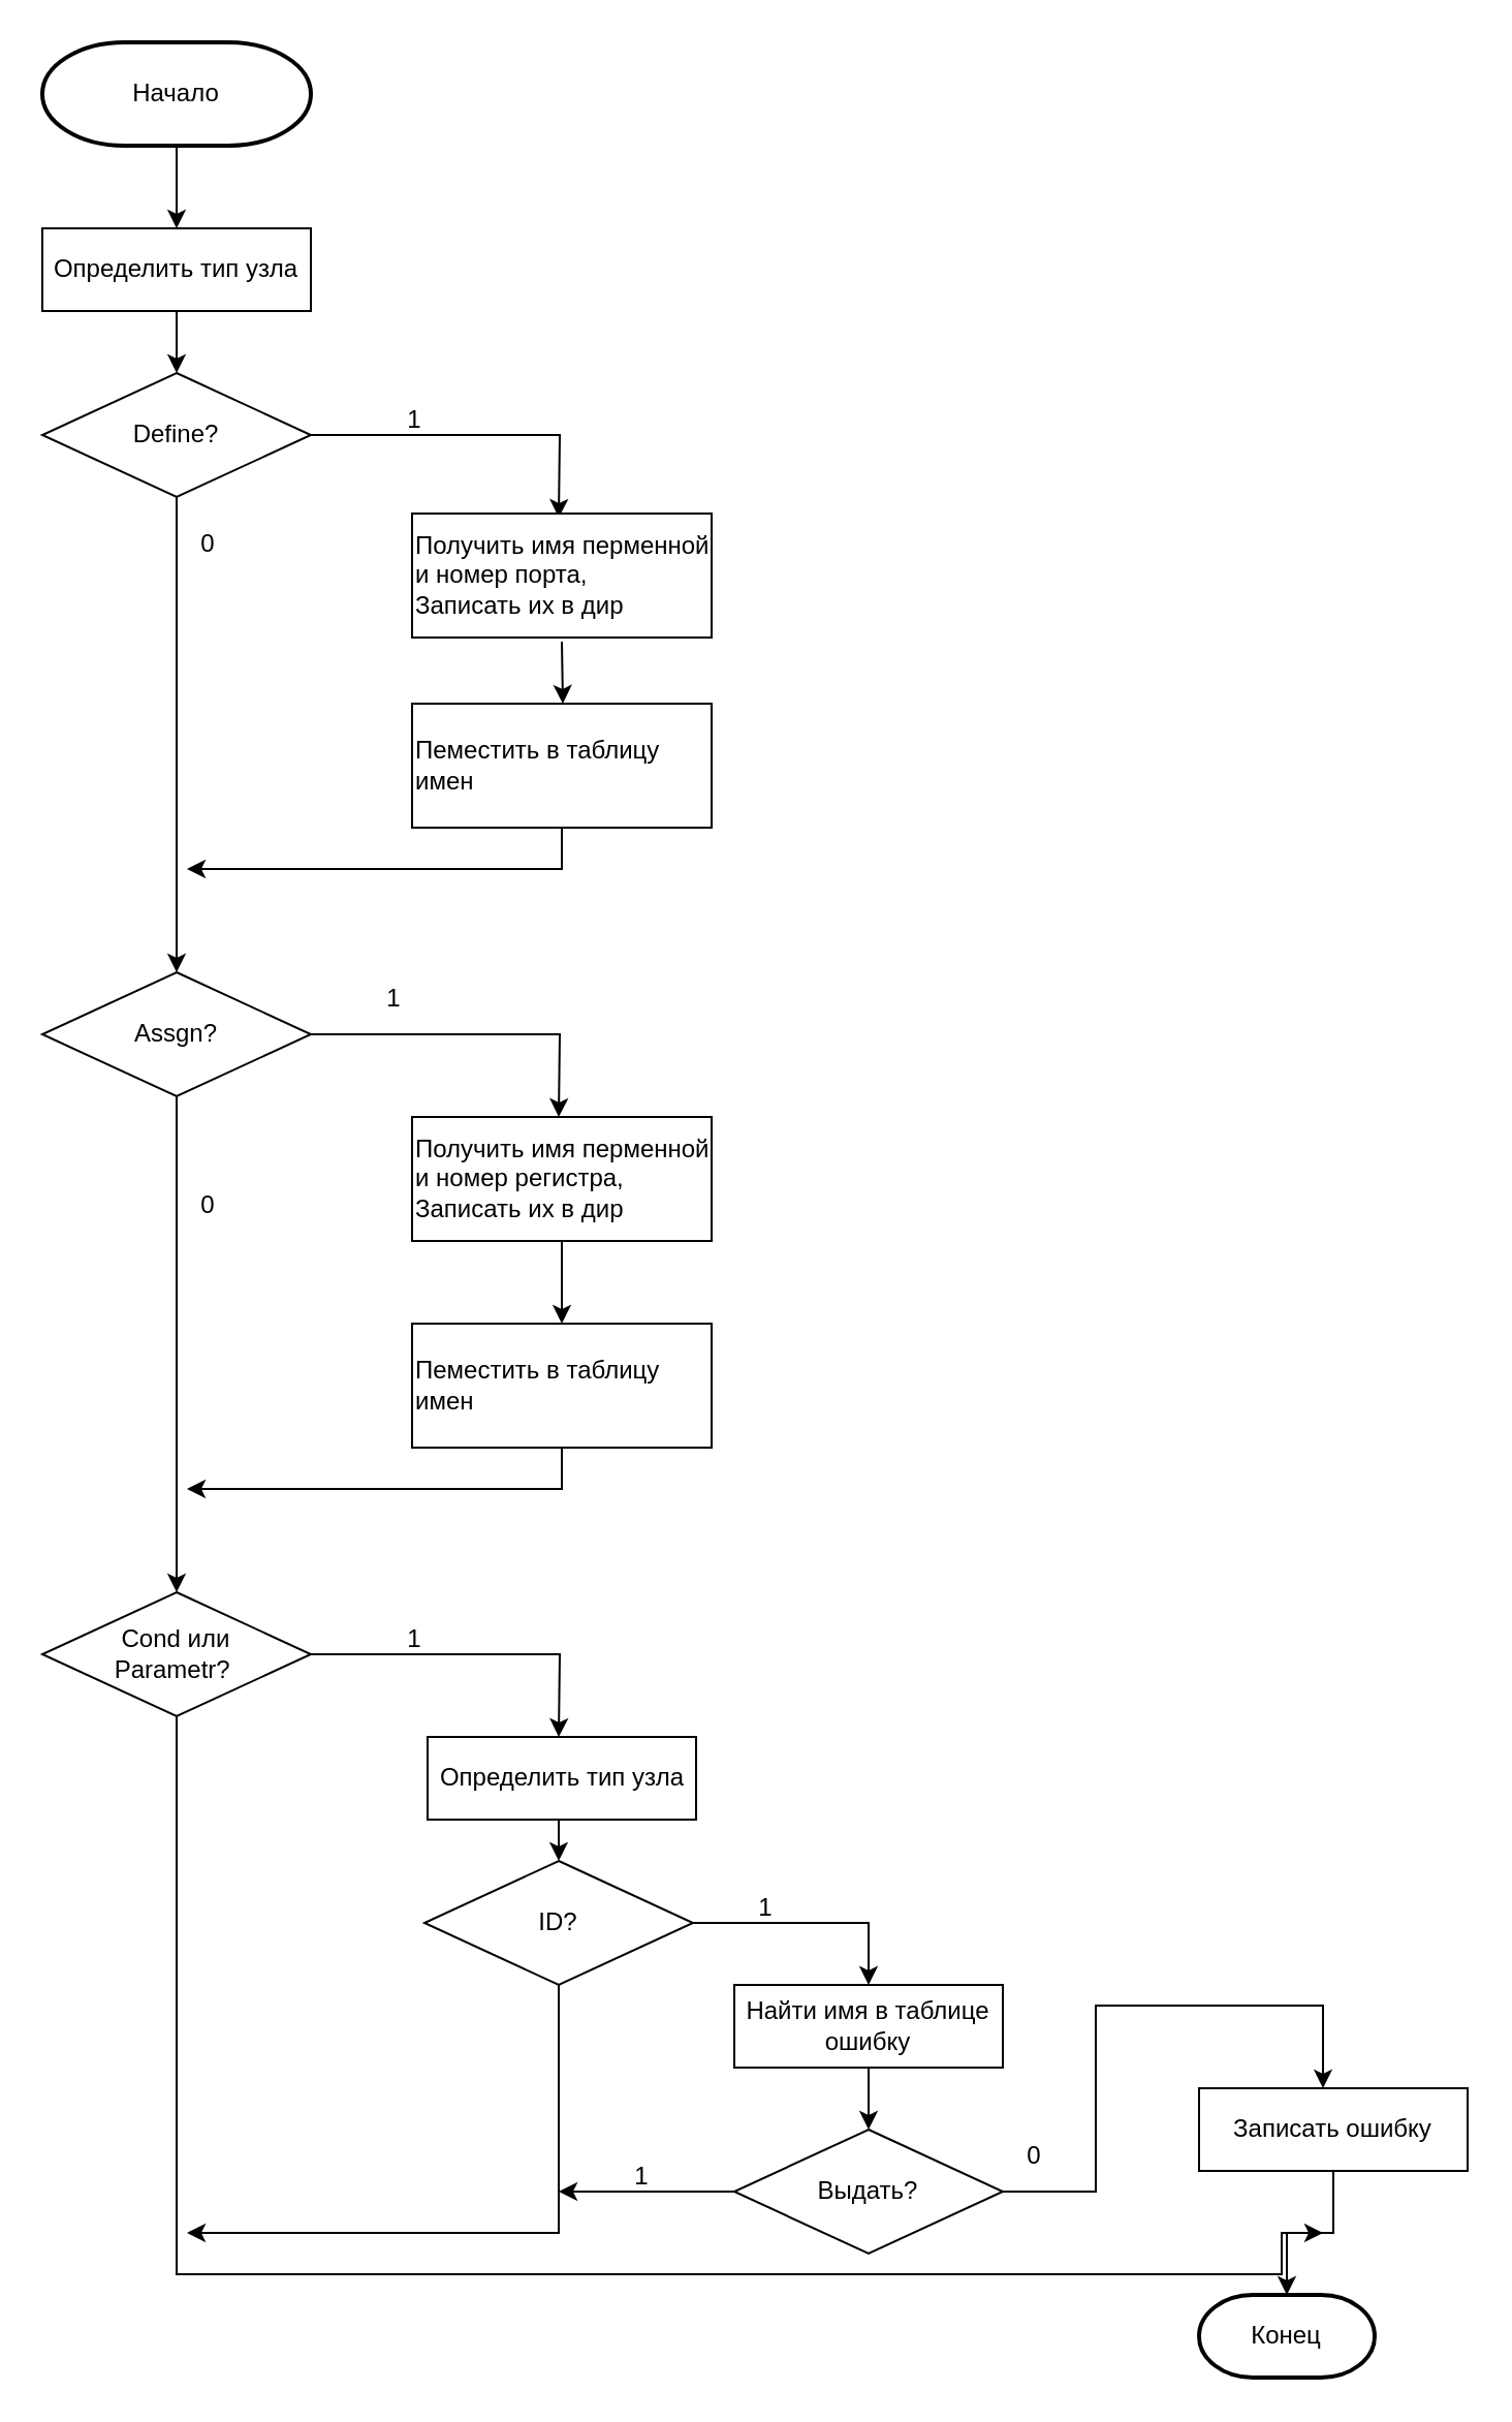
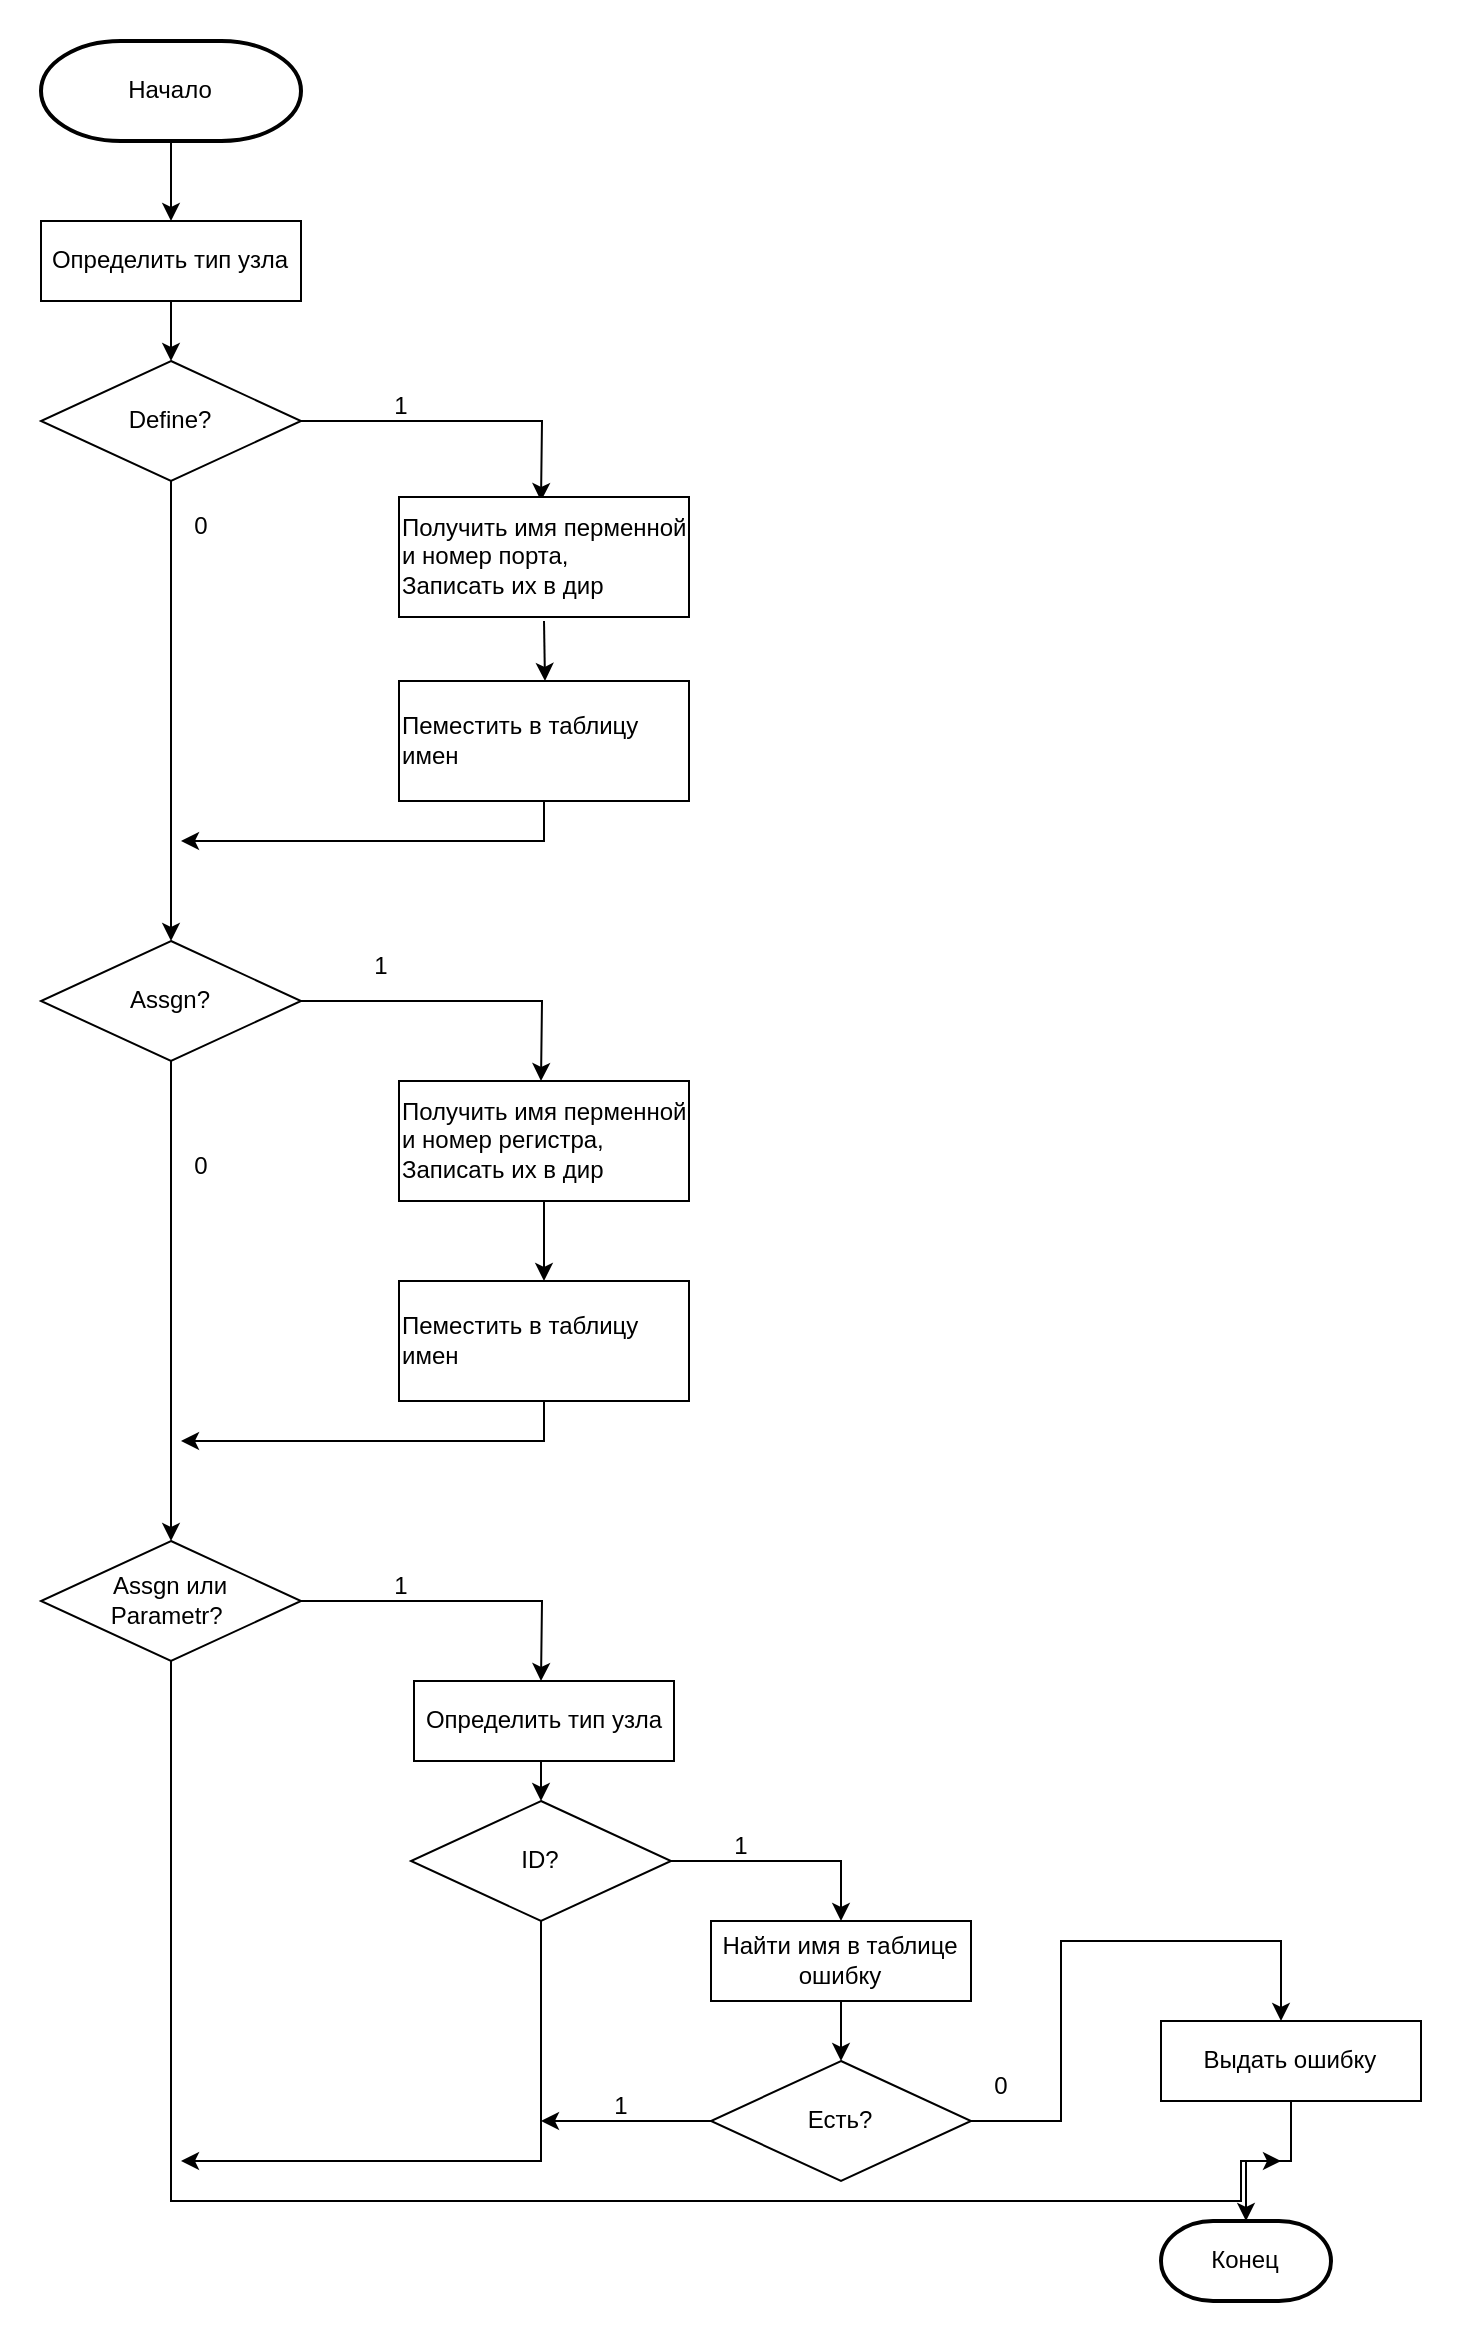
  <mxCell id="0" />
  <mxCell id="1" parent="0" />
  <mxCell id="2" style="edgeStyle=orthogonalEdgeStyle;rounded=0;orthogonalLoop=1;jettySize=auto;html=1;exitX=0.5;exitY=1;exitDx=0;exitDy=0;exitPerimeter=0;" edge="1" parent="1" source="3"><mxGeometry relative="1" as="geometry"><mxPoint x="85" y="110" as="targetPoint" /></mxGeometry></mxCell>
  <mxCell id="3" value="Начало" style="strokeWidth=2;html=1;shape=mxgraph.flowchart.terminator;whiteSpace=wrap;" vertex="1" parent="1"><mxGeometry x="20" y="20" width="130" height="50" as="geometry" /></mxCell>
  <mxCell id="4" style="edgeStyle=orthogonalEdgeStyle;rounded=0;orthogonalLoop=1;jettySize=auto;html=1;exitX=0.5;exitY=1;exitDx=0;exitDy=0;" edge="1" parent="1" source="5"><mxGeometry relative="1" as="geometry"><mxPoint x="85" y="180" as="targetPoint" /></mxGeometry></mxCell>
  <mxCell id="5" value="Определить тип узла" style="rounded=0;whiteSpace=wrap;html=1;" vertex="1" parent="1"><mxGeometry x="20" y="110" width="130" height="40" as="geometry" /></mxCell>
  <mxCell id="6" style="edgeStyle=orthogonalEdgeStyle;rounded=0;orthogonalLoop=1;jettySize=auto;html=1;exitX=1;exitY=0.5;exitDx=0;exitDy=0;" edge="1" parent="1" source="8"><mxGeometry relative="1" as="geometry"><mxPoint x="270" y="250" as="targetPoint" /></mxGeometry></mxCell>
  <mxCell id="7" style="edgeStyle=orthogonalEdgeStyle;rounded=0;orthogonalLoop=1;jettySize=auto;html=1;exitX=0.5;exitY=1;exitDx=0;exitDy=0;" edge="1" parent="1" source="8"><mxGeometry relative="1" as="geometry"><mxPoint x="85" y="470" as="targetPoint" /></mxGeometry></mxCell>
  <mxCell id="8" value="Define?" style="rhombus;whiteSpace=wrap;html=1;" vertex="1" parent="1"><mxGeometry x="20" y="180" width="130" height="60" as="geometry" /></mxCell>
  <mxCell id="9" value="1" style="text;html=1;align=center;verticalAlign=middle;resizable=0;points=[];autosize=1;strokeColor=none;fillColor=none;" vertex="1" parent="1"><mxGeometry x="185" y="188" width="30" height="30" as="geometry" /></mxCell>
  <mxCell id="10" style="edgeStyle=orthogonalEdgeStyle;rounded=0;orthogonalLoop=1;jettySize=auto;html=1;exitX=0.5;exitY=1;exitDx=0;exitDy=0;" edge="1" parent="1"><mxGeometry relative="1" as="geometry"><mxPoint x="272" y="340" as="targetPoint" /><mxPoint x="271.5" y="310" as="sourcePoint" /></mxGeometry></mxCell>
  <mxCell id="11" style="edgeStyle=orthogonalEdgeStyle;rounded=0;orthogonalLoop=1;jettySize=auto;html=1;exitX=0.5;exitY=1;exitDx=0;exitDy=0;" edge="1" parent="1" source="12"><mxGeometry relative="1" as="geometry"><mxPoint x="90" y="420" as="targetPoint" /><Array as="points"><mxPoint x="272" y="420" /></Array></mxGeometry></mxCell>
  <mxCell id="12" value="&lt;div style=&quot;&quot;&gt;Пеместить в таблицу имен&amp;nbsp;&lt;/div&gt;" style="rounded=0;whiteSpace=wrap;html=1;align=left;" vertex="1" parent="1"><mxGeometry x="199" y="340" width="145" height="60" as="geometry" /></mxCell>
  <mxCell id="13" value="0" style="text;html=1;align=center;verticalAlign=middle;resizable=0;points=[];autosize=1;strokeColor=none;fillColor=none;" vertex="1" parent="1"><mxGeometry x="85" y="248" width="30" height="30" as="geometry" /></mxCell>
  <mxCell id="14" style="edgeStyle=orthogonalEdgeStyle;rounded=0;orthogonalLoop=1;jettySize=auto;html=1;exitX=1;exitY=0.5;exitDx=0;exitDy=0;" edge="1" parent="1" source="16"><mxGeometry relative="1" as="geometry"><mxPoint x="270" y="540" as="targetPoint" /></mxGeometry></mxCell>
  <mxCell id="15" style="edgeStyle=orthogonalEdgeStyle;rounded=0;orthogonalLoop=1;jettySize=auto;html=1;exitX=0.5;exitY=1;exitDx=0;exitDy=0;" edge="1" parent="1" source="16"><mxGeometry relative="1" as="geometry"><mxPoint x="85" y="770" as="targetPoint" /></mxGeometry></mxCell>
  <mxCell id="16" value="Assgn?" style="rhombus;whiteSpace=wrap;html=1;" vertex="1" parent="1"><mxGeometry x="20" y="470" width="130" height="60" as="geometry" /></mxCell>
  <mxCell id="17" value="&lt;div style=&quot;&quot;&gt;Получить имя перменной&lt;/div&gt;&lt;div style=&quot;&quot;&gt;и номер порта,&lt;/div&gt;&lt;div style=&quot;&quot;&gt;Записать их в дир&lt;/div&gt;" style="rounded=0;whiteSpace=wrap;html=1;align=left;" vertex="1" parent="1"><mxGeometry x="199" y="248" width="145" height="60" as="geometry" /></mxCell>
  <mxCell id="18" style="edgeStyle=orthogonalEdgeStyle;rounded=0;orthogonalLoop=1;jettySize=auto;html=1;exitX=0.5;exitY=1;exitDx=0;exitDy=0;entryX=0.5;entryY=0;entryDx=0;entryDy=0;" edge="1" parent="1" source="19" target="21"><mxGeometry relative="1" as="geometry" /></mxCell>
  <mxCell id="19" value="&lt;div style=&quot;&quot;&gt;Получить имя перменной&lt;/div&gt;&lt;div style=&quot;&quot;&gt;и номер регистра,&lt;/div&gt;&lt;div style=&quot;&quot;&gt;Записать их в дир&lt;/div&gt;" style="rounded=0;whiteSpace=wrap;html=1;align=left;" vertex="1" parent="1"><mxGeometry x="199" y="540" width="145" height="60" as="geometry" /></mxCell>
  <mxCell id="20" style="edgeStyle=orthogonalEdgeStyle;rounded=0;orthogonalLoop=1;jettySize=auto;html=1;exitX=0.5;exitY=1;exitDx=0;exitDy=0;" edge="1" parent="1" source="21"><mxGeometry relative="1" as="geometry"><mxPoint x="90" y="720" as="targetPoint" /><Array as="points"><mxPoint x="272" y="720" /></Array></mxGeometry></mxCell>
  <mxCell id="21" value="&lt;div style=&quot;&quot;&gt;Пеместить в таблицу имен&amp;nbsp;&lt;/div&gt;" style="rounded=0;whiteSpace=wrap;html=1;align=left;" vertex="1" parent="1"><mxGeometry x="199" y="640" width="145" height="60" as="geometry" /></mxCell>
  <mxCell id="22" value="1" style="text;html=1;align=center;verticalAlign=middle;resizable=0;points=[];autosize=1;strokeColor=none;fillColor=none;" vertex="1" parent="1"><mxGeometry x="175" y="468" width="30" height="30" as="geometry" /></mxCell>
  <mxCell id="23" value="0" style="text;html=1;align=center;verticalAlign=middle;resizable=0;points=[];autosize=1;strokeColor=none;fillColor=none;" vertex="1" parent="1"><mxGeometry x="85" y="568" width="30" height="30" as="geometry" /></mxCell>
  <mxCell id="24" style="edgeStyle=orthogonalEdgeStyle;rounded=0;orthogonalLoop=1;jettySize=auto;html=1;exitX=1;exitY=0.5;exitDx=0;exitDy=0;" edge="1" parent="1" source="26"><mxGeometry relative="1" as="geometry"><mxPoint x="270" y="840" as="targetPoint" /></mxGeometry></mxCell>
  <mxCell id="25" style="edgeStyle=orthogonalEdgeStyle;rounded=0;orthogonalLoop=1;jettySize=auto;html=1;exitX=0.5;exitY=1;exitDx=0;exitDy=0;" edge="1" parent="1" source="26"><mxGeometry relative="1" as="geometry"><mxPoint x="640" y="1080" as="targetPoint" /><Array as="points"><mxPoint x="85" y="1100" /><mxPoint x="620" y="1100" /><mxPoint x="620" y="1080" /></Array></mxGeometry></mxCell>
- <mxCell id="26" value="Cond или &lt;br&gt;Parametr?&amp;nbsp;" style="rhombus;whiteSpace=wrap;html=1;" vertex="1" parent="1"><mxGeometry x="20" y="770" width="130" height="60" as="geometry" /></mxCell>
+ <mxCell id="26" value="Assgn или &lt;br&gt;Parametr?&amp;nbsp;" style="rhombus;whiteSpace=wrap;html=1;" vertex="1" parent="1"><mxGeometry x="20" y="770" width="130" height="60" as="geometry" /></mxCell>
  <mxCell id="27" value="1" style="text;html=1;align=center;verticalAlign=middle;resizable=0;points=[];autosize=1;strokeColor=none;fillColor=none;" vertex="1" parent="1"><mxGeometry x="185" y="778" width="30" height="30" as="geometry" /></mxCell>
  <mxCell id="28" style="edgeStyle=orthogonalEdgeStyle;rounded=0;orthogonalLoop=1;jettySize=auto;html=1;exitX=0.5;exitY=1;exitDx=0;exitDy=0;" edge="1" parent="1" source="29"><mxGeometry relative="1" as="geometry"><mxPoint x="270" y="900" as="targetPoint" /></mxGeometry></mxCell>
  <mxCell id="29" value="Определить тип узла" style="rounded=0;whiteSpace=wrap;html=1;" vertex="1" parent="1"><mxGeometry x="206.5" y="840" width="130" height="40" as="geometry" /></mxCell>
  <mxCell id="30" style="edgeStyle=orthogonalEdgeStyle;rounded=0;orthogonalLoop=1;jettySize=auto;html=1;exitX=1;exitY=0.5;exitDx=0;exitDy=0;" edge="1" parent="1" source="32"><mxGeometry relative="1" as="geometry"><mxPoint x="420" y="960" as="targetPoint" /><Array as="points"><mxPoint x="420" y="930" /></Array></mxGeometry></mxCell>
  <mxCell id="31" style="edgeStyle=orthogonalEdgeStyle;rounded=0;orthogonalLoop=1;jettySize=auto;html=1;exitX=0.5;exitY=1;exitDx=0;exitDy=0;" edge="1" parent="1" source="32"><mxGeometry relative="1" as="geometry"><mxPoint x="90" y="1080" as="targetPoint" /><Array as="points"><mxPoint x="270" y="1080" /></Array></mxGeometry></mxCell>
  <mxCell id="32" value="ID?" style="rhombus;whiteSpace=wrap;html=1;" vertex="1" parent="1"><mxGeometry x="205" y="900" width="130" height="60" as="geometry" /></mxCell>
  <mxCell id="33" value="1" style="text;html=1;align=center;verticalAlign=middle;resizable=0;points=[];autosize=1;strokeColor=none;fillColor=none;" vertex="1" parent="1"><mxGeometry x="355" y="908" width="30" height="30" as="geometry" /></mxCell>
  <mxCell id="34" style="edgeStyle=orthogonalEdgeStyle;rounded=0;orthogonalLoop=1;jettySize=auto;html=1;exitX=0.5;exitY=1;exitDx=0;exitDy=0;" edge="1" parent="1" source="35"><mxGeometry relative="1" as="geometry"><mxPoint x="420" y="1030" as="targetPoint" /></mxGeometry></mxCell>
  <mxCell id="35" value="Найти имя в таблице ошибку" style="rounded=0;whiteSpace=wrap;html=1;" vertex="1" parent="1"><mxGeometry x="355" y="960" width="130" height="40" as="geometry" /></mxCell>
  <mxCell id="36" style="edgeStyle=orthogonalEdgeStyle;rounded=0;orthogonalLoop=1;jettySize=auto;html=1;exitX=0;exitY=0.5;exitDx=0;exitDy=0;" edge="1" parent="1" source="38"><mxGeometry relative="1" as="geometry"><mxPoint x="270" y="1060" as="targetPoint" /></mxGeometry></mxCell>
  <mxCell id="37" style="edgeStyle=orthogonalEdgeStyle;rounded=0;orthogonalLoop=1;jettySize=auto;html=1;exitX=1;exitY=0.5;exitDx=0;exitDy=0;" edge="1" parent="1" source="38"><mxGeometry relative="1" as="geometry"><mxPoint x="640" y="1010" as="targetPoint" /><Array as="points"><mxPoint x="530" y="1060" /><mxPoint x="530" y="970" /><mxPoint x="640" y="970" /></Array></mxGeometry></mxCell>
- <mxCell id="38" value="Выдать?" style="rhombus;whiteSpace=wrap;html=1;" vertex="1" parent="1"><mxGeometry x="355" y="1030" width="130" height="60" as="geometry" /></mxCell>
+ <mxCell id="38" value="Есть?" style="rhombus;whiteSpace=wrap;html=1;" vertex="1" parent="1"><mxGeometry x="355" y="1030" width="130" height="60" as="geometry" /></mxCell>
  <mxCell id="39" value="1" style="text;html=1;align=center;verticalAlign=middle;resizable=0;points=[];autosize=1;strokeColor=none;fillColor=none;" vertex="1" parent="1"><mxGeometry x="295" y="1038" width="30" height="30" as="geometry" /></mxCell>
  <mxCell id="40" value="0" style="text;html=1;align=center;verticalAlign=middle;resizable=0;points=[];autosize=1;strokeColor=none;fillColor=none;" vertex="1" parent="1"><mxGeometry x="485" y="1028" width="30" height="30" as="geometry" /></mxCell>
  <mxCell id="41" style="edgeStyle=orthogonalEdgeStyle;rounded=0;orthogonalLoop=1;jettySize=auto;html=1;exitX=0.5;exitY=1;exitDx=0;exitDy=0;entryX=0.5;entryY=0;entryDx=0;entryDy=0;entryPerimeter=0;" edge="1" parent="1" source="42" target="43"><mxGeometry relative="1" as="geometry"><mxPoint x="645" y="1100" as="targetPoint" /></mxGeometry></mxCell>
- <mxCell id="42" value="Записать ошибку" style="rounded=0;whiteSpace=wrap;html=1;" vertex="1" parent="1"><mxGeometry x="580" y="1010" width="130" height="40" as="geometry" /></mxCell>
+ <mxCell id="42" value="Выдать ошибку" style="rounded=0;whiteSpace=wrap;html=1;" vertex="1" parent="1"><mxGeometry x="580" y="1010" width="130" height="40" as="geometry" /></mxCell>
  <mxCell id="43" value="Конец" style="strokeWidth=2;html=1;shape=mxgraph.flowchart.terminator;whiteSpace=wrap;" vertex="1" parent="1"><mxGeometry x="580" y="1110" width="85" height="40" as="geometry" /></mxCell>
